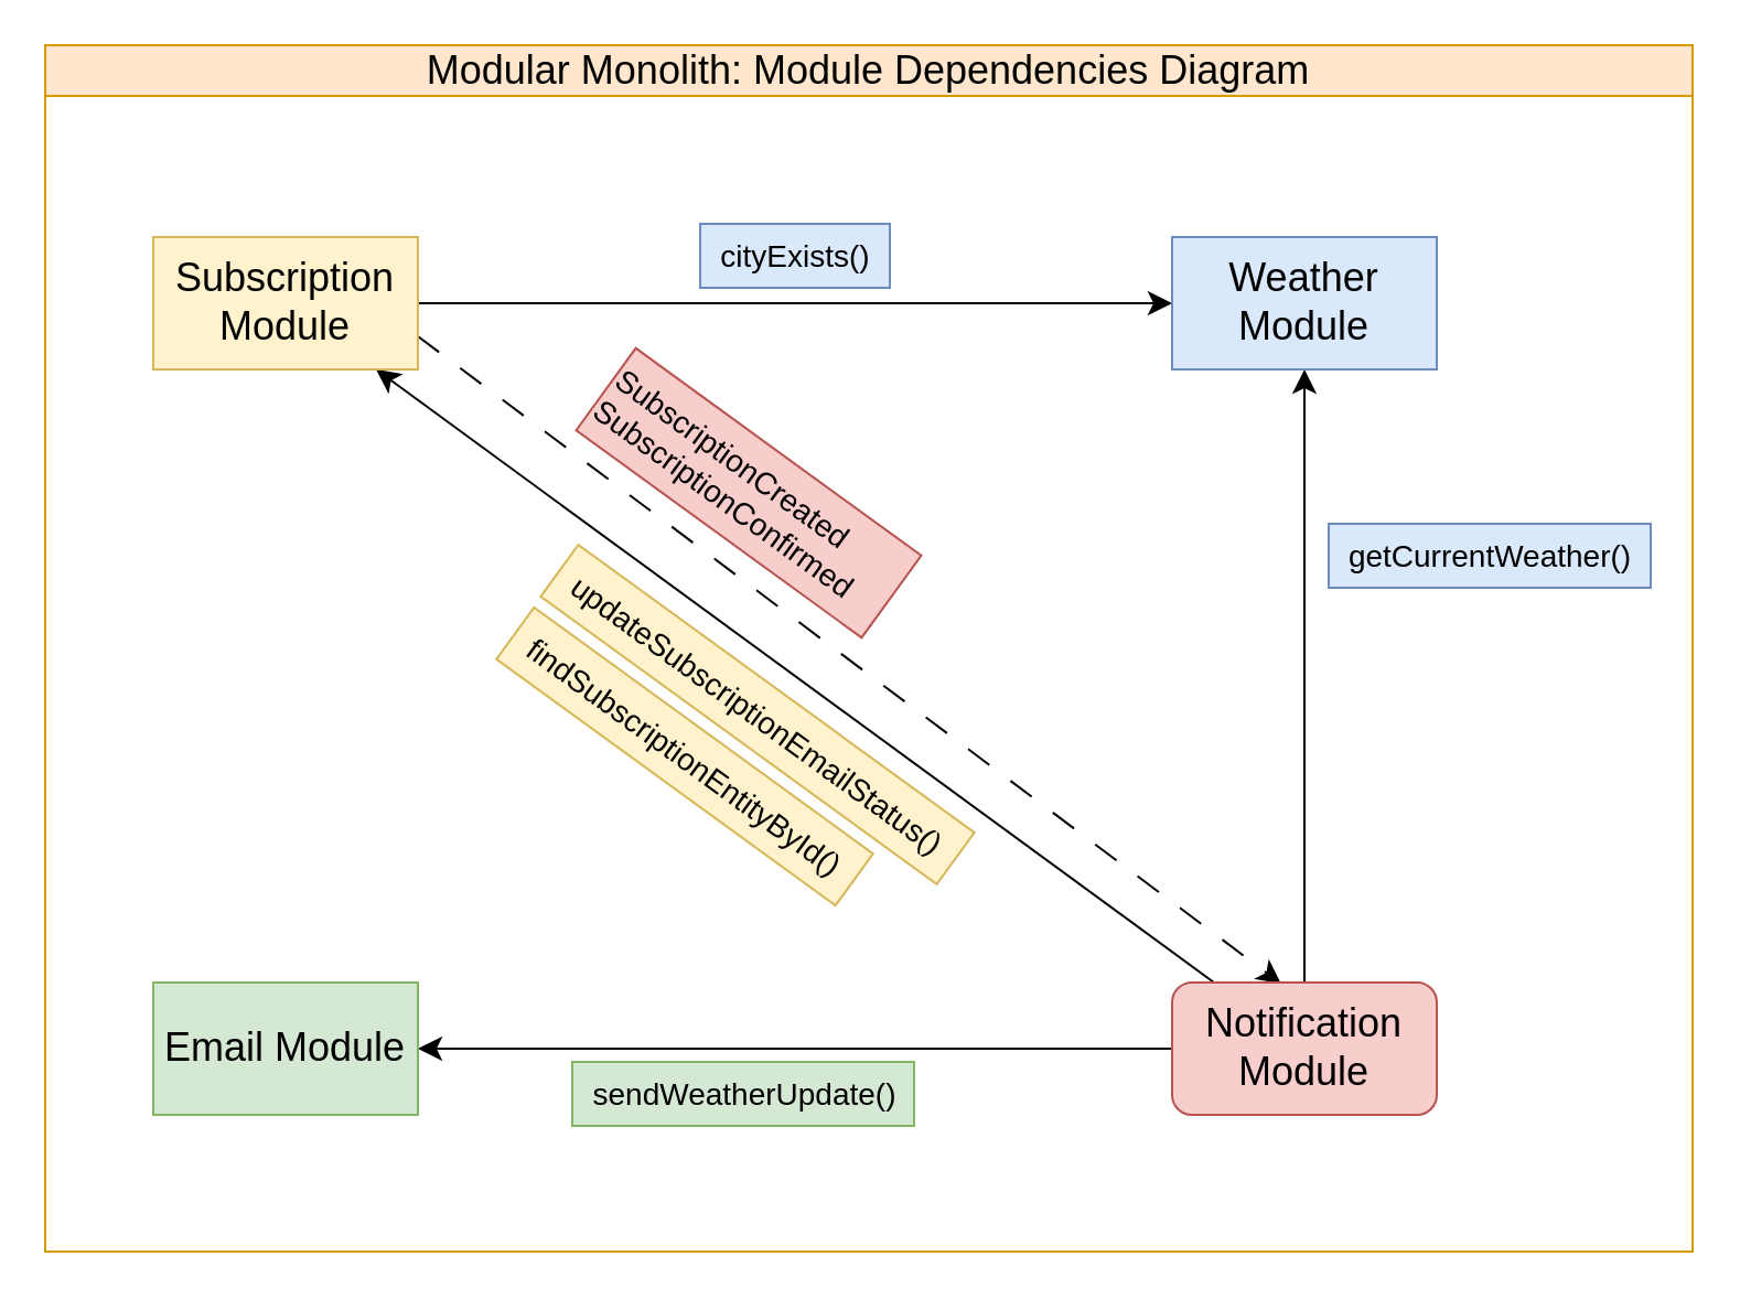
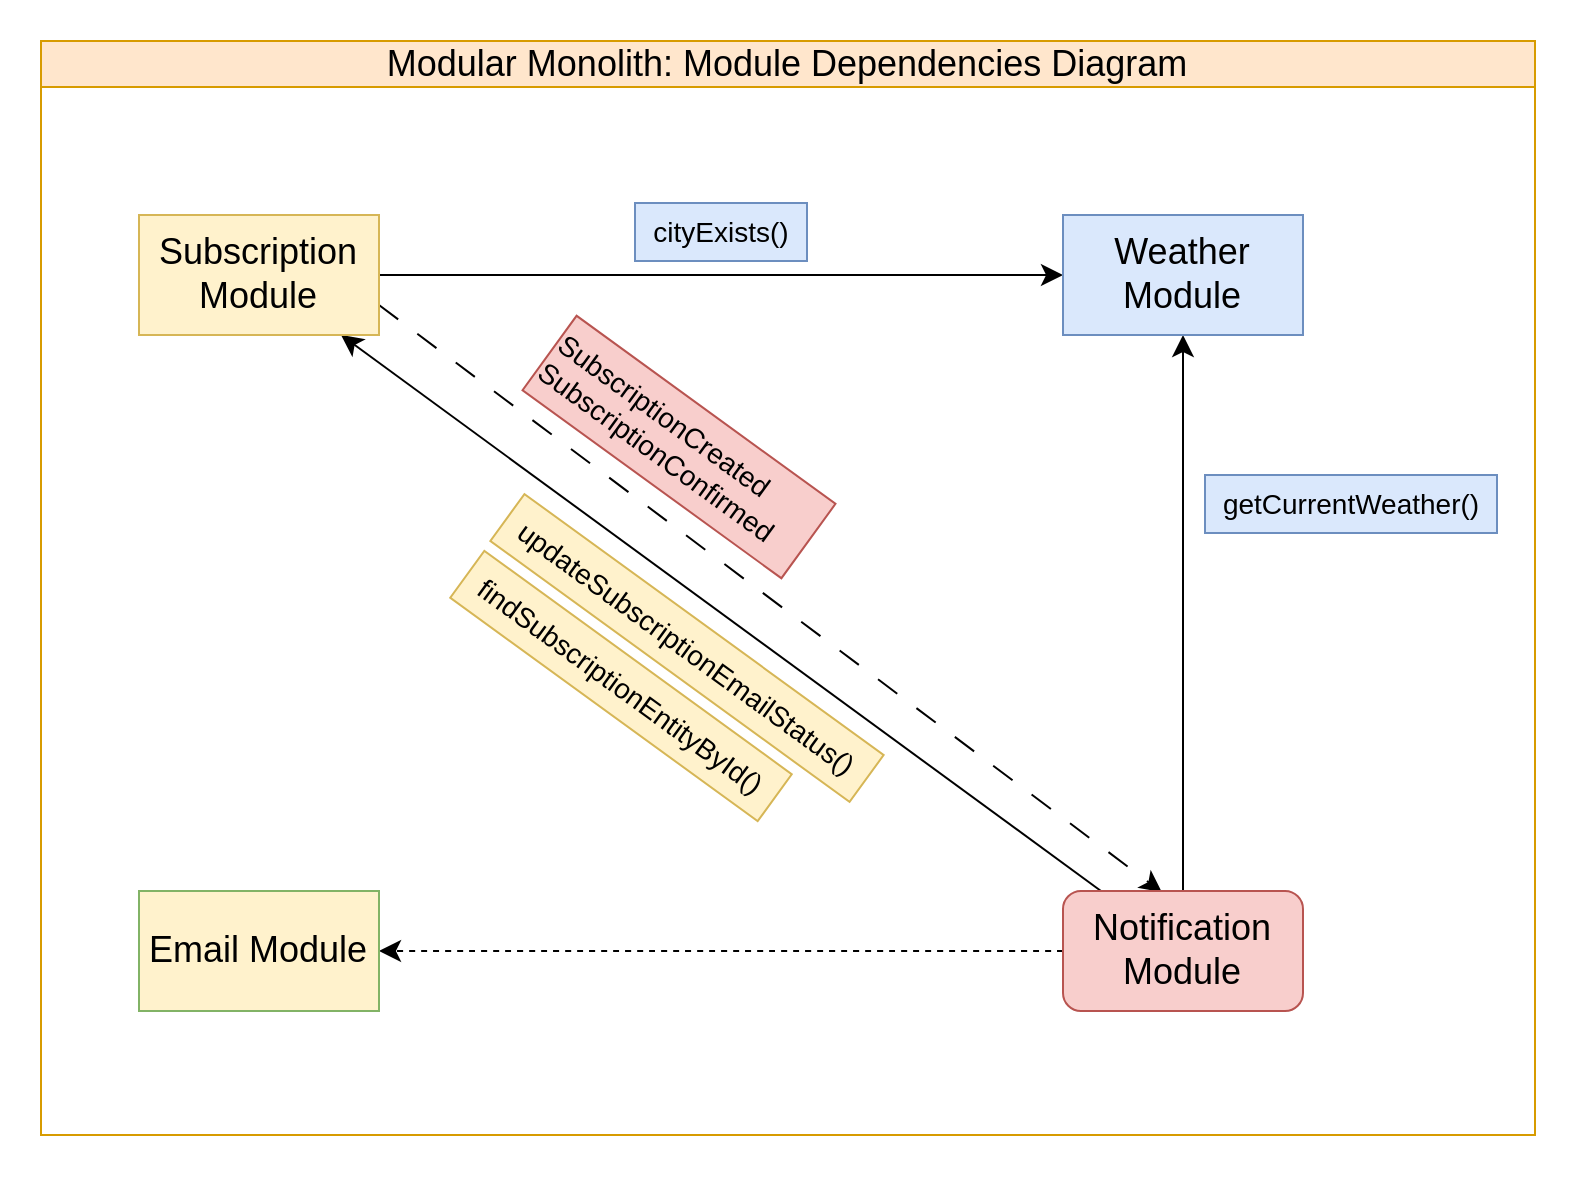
  <mxCell id="0" />
  <mxCell id="1" parent="0" />
  <mxCell id="2" value="&lt;font style=&quot;font-size: 18px; font-weight: normal;&quot;&gt;Modular Monolith: Module Dependencies Diagram&lt;/font&gt;" style="swimlane;whiteSpace=wrap;html=1;fillColor=#ffe6cc;strokeColor=#d79b00;" vertex="1" parent="1"><mxGeometry x="20" width="747" height="547" as="geometry" y="20" /></mxCell>
  <mxCell id="3" value="" style="edgeStyle=none;curved=1;rounded=0;orthogonalLoop=1;jettySize=auto;html=1;fontSize=12;startSize=8;endSize=8;" edge="1" parent="2" source="8" target="9"><mxGeometry relative="1" as="geometry" /></mxCell>
  <mxCell id="4" style="edgeStyle=none;curved=1;rounded=0;orthogonalLoop=1;jettySize=auto;html=1;entryX=0.412;entryY=0.01;entryDx=0;entryDy=0;fontSize=12;startSize=8;endSize=8;exitX=1;exitY=0.75;exitDx=0;exitDy=0;entryPerimeter=0;dashed=1;dashPattern=12 12;" edge="1" parent="2" source="8" target="16"><mxGeometry relative="1" as="geometry" /></mxCell>
  <mxCell id="5" value="" style="edgeStyle=none;curved=1;rounded=0;orthogonalLoop=1;jettySize=auto;html=1;fontSize=12;startSize=8;endSize=8;" edge="1" parent="2" source="16" target="9"><mxGeometry relative="1" as="geometry" /></mxCell>
  <mxCell id="6" style="edgeStyle=none;curved=1;rounded=0;orthogonalLoop=1;jettySize=auto;html=1;fontSize=12;startSize=8;endSize=8;" edge="1" parent="2" source="16" target="8"><mxGeometry relative="1" as="geometry" /></mxCell>
- <mxCell id="7" style="edgeStyle=none;curved=1;rounded=0;orthogonalLoop=1;jettySize=auto;html=1;fontSize=12;startSize=8;endSize=8;" edge="1" parent="2" source="16" target="14"><mxGeometry relative="1" as="geometry" /></mxCell>
+ <mxCell id="7" style="edgeStyle=none;curved=1;rounded=0;orthogonalLoop=1;jettySize=auto;html=1;fontSize=12;startSize=8;endSize=8;dashed=1;" edge="1" parent="2" source="16" target="14"><mxGeometry relative="1" as="geometry" /></mxCell>
  <mxCell id="8" value="Subscription Module" style="rounded=0;whiteSpace=wrap;html=1;fontSize=18;fillColor=#fff2cc;strokeColor=#d6b656;" vertex="1" parent="2"><mxGeometry x="49" y="87" width="120" height="60" as="geometry" /></mxCell>
  <mxCell id="9" value="Weather Module" style="rounded=0;whiteSpace=wrap;html=1;fontSize=18;fillColor=#dae8fc;strokeColor=#6c8ebf;" vertex="1" parent="2"><mxGeometry x="511" y="87" width="120" height="60" as="geometry" /></mxCell>
  <mxCell id="10" value="&lt;font&gt;cityExists()&lt;/font&gt;" style="text;html=1;align=center;verticalAlign=middle;resizable=0;points=[];autosize=1;strokeColor=#6c8ebf;fillColor=#dae8fc;fontSize=14;" vertex="1" parent="2"><mxGeometry x="297" y="81" width="86" height="29" as="geometry" /></mxCell>
  <mxCell id="11" value="SubscriptionCreated&lt;div&gt;SubscriptionConfirmed&lt;/div&gt;" style="text;html=1;align=left;verticalAlign=middle;resizable=0;points=[];autosize=1;strokeColor=#b85450;fillColor=#f8cecc;fontSize=14;rotation=36;" vertex="1" parent="2"><mxGeometry x="239" y="180" width="160" height="46" as="geometry" /></mxCell>
  <mxCell id="12" value="updateSubscriptionEmailStatus()" style="text;html=1;align=center;verticalAlign=middle;resizable=0;points=[];autosize=1;strokeColor=#d6b656;fillColor=#fff2cc;fontSize=14;rotation=36;" vertex="1" parent="2"><mxGeometry x="212" y="289" width="222" height="29" as="geometry" /></mxCell>
  <mxCell id="13" value="findSubscriptionEntityById()" style="text;html=1;align=center;verticalAlign=middle;resizable=0;points=[];autosize=1;strokeColor=#d6b656;fillColor=#fff2cc;fontSize=14;rotation=36;" vertex="1" parent="2"><mxGeometry x="195" y="308" width="190" height="29" as="geometry" /></mxCell>
- <mxCell id="14" value="Email Module" style="rounded=0;whiteSpace=wrap;html=1;fontSize=18;fillColor=#d5e8d4;strokeColor=#82b366;" vertex="1" parent="2"><mxGeometry x="49" y="425" width="120" height="60" as="geometry" /></mxCell>
- <mxCell id="15" value="sendWeatherUpdate()" style="text;html=1;align=center;verticalAlign=middle;resizable=0;points=[];autosize=1;strokeColor=#82b366;fillColor=#d5e8d4;fontSize=14;" vertex="1" parent="2"><mxGeometry x="239" y="461" width="155" height="29" as="geometry" /></mxCell>
+ <mxCell id="14" value="Email Module" style="rounded=0;whiteSpace=wrap;html=1;fontSize=18;fillColor=#fff2cc;strokeColor=#82b366;" vertex="1" parent="2"><mxGeometry x="49" y="425" width="120" height="60" as="geometry" /></mxCell>
  <mxCell id="16" value="Notification Module" style="whiteSpace=wrap;html=1;fontSize=18;fillColor=#f8cecc;strokeColor=#b85450;rounded=1;" vertex="1" parent="2"><mxGeometry x="511" y="425" width="120" height="60" as="geometry" /></mxCell>
  <mxCell id="17" value="getCurrentWeather()" style="text;html=1;align=center;verticalAlign=middle;resizable=0;points=[];autosize=1;strokeColor=#6c8ebf;fillColor=#dae8fc;fontSize=14;" vertex="1" parent="2"><mxGeometry x="582" y="217" width="146" height="29" as="geometry" /></mxCell>
